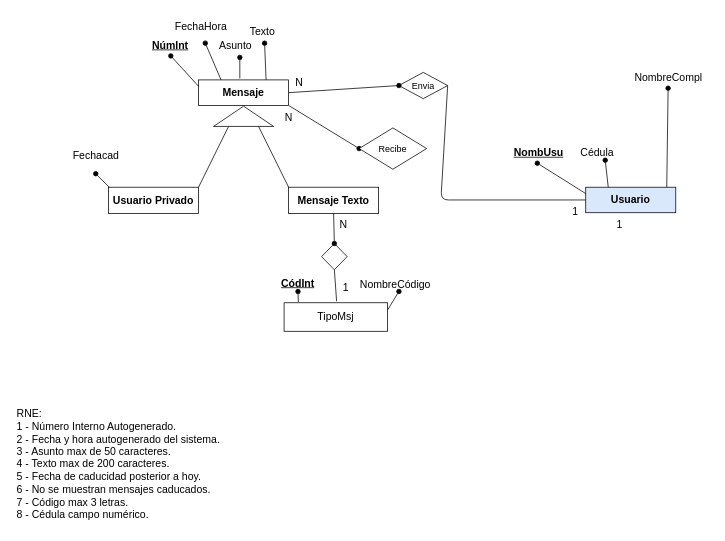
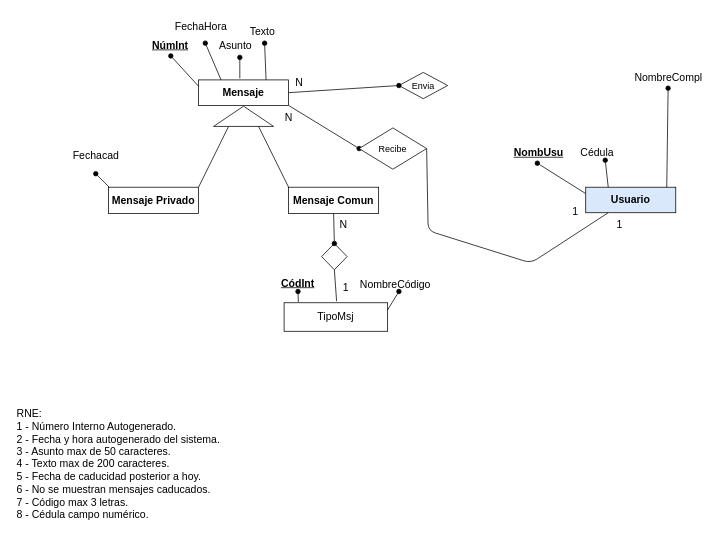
  <mxCell id="0" />
  <mxCell id="1" parent="0" />
  <mxCell id="2" value="TipoMsj" style="rounded=0;whiteSpace=wrap;html=1;fontSize=14;strokeColor=#000000;strokeWidth=1;" parent="1" vertex="1"><mxGeometry x="378" y="403" width="138" height="38" as="geometry" /></mxCell>
  <mxCell id="3" value="&lt;font style=&quot;font-size: 14px;&quot;&gt;&lt;b&gt;Mensaje&lt;/b&gt;&lt;/font&gt;" style="rounded=0;whiteSpace=wrap;html=1;" parent="1" vertex="1"><mxGeometry x="264" y="106" width="120" height="34" as="geometry" /></mxCell>
  <mxCell id="4" value="" style="triangle;whiteSpace=wrap;html=1;fontSize=14;rotation=-90;" parent="1" vertex="1"><mxGeometry x="310.5" y="114.5" width="27" height="80" as="geometry" /></mxCell>
- <mxCell id="5" value="&lt;font style=&quot;font-size: 14px;&quot;&gt;&lt;b&gt;Mensaje Texto&lt;/b&gt;&lt;/font&gt;" style="rounded=0;whiteSpace=wrap;html=1;" parent="1" vertex="1"><mxGeometry x="384" y="249" width="120" height="35" as="geometry" /></mxCell>
- <mxCell id="6" value="&lt;font style=&quot;font-size: 14px;&quot;&gt;&lt;b&gt;Usuario Privado&lt;/b&gt;&lt;/font&gt;" style="rounded=0;whiteSpace=wrap;html=1;" parent="1" vertex="1"><mxGeometry x="144" y="249" width="120" height="35" as="geometry" /></mxCell>
+ <mxCell id="5" value="&lt;font style=&quot;font-size: 14px;&quot;&gt;&lt;b&gt;Mensaje Comun&lt;/b&gt;&lt;/font&gt;" style="rounded=0;whiteSpace=wrap;html=1;" parent="1" vertex="1"><mxGeometry x="384" y="249" width="120" height="35" as="geometry" /></mxCell>
+ <mxCell id="6" value="&lt;font style=&quot;font-size: 14px;&quot;&gt;&lt;b&gt;Mensaje Privado&lt;/b&gt;&lt;/font&gt;" style="rounded=0;whiteSpace=wrap;html=1;" parent="1" vertex="1"><mxGeometry x="144" y="249" width="120" height="35" as="geometry" /></mxCell>
  <mxCell id="7" value="" style="endArrow=none;html=1;rounded=0;fontSize=14;entryX=0;entryY=0.75;entryDx=0;entryDy=0;" parent="1" target="4" edge="1"><mxGeometry width="50" height="50" relative="1" as="geometry"><mxPoint x="384" y="249" as="sourcePoint" /><mxPoint x="434" y="199" as="targetPoint" /></mxGeometry></mxCell>
  <mxCell id="8" value="" style="endArrow=none;html=1;rounded=0;fontSize=14;entryX=0;entryY=0.25;entryDx=0;entryDy=0;exitX=1;exitY=0;exitDx=0;exitDy=0;" parent="1" source="6" target="4" edge="1"><mxGeometry width="50" height="50" relative="1" as="geometry"><mxPoint x="225" y="249" as="sourcePoint" /><mxPoint x="275" y="199" as="targetPoint" /></mxGeometry></mxCell>
  <mxCell id="9" value="&lt;u&gt;&lt;b&gt;NúmInt&lt;/b&gt;&lt;/u&gt;" style="text;html=1;align=center;verticalAlign=middle;resizable=0;points=[];autosize=1;strokeColor=none;fillColor=none;fontSize=14;" parent="1" vertex="1"><mxGeometry x="193" y="45" width="66" height="29" as="geometry" /></mxCell>
  <mxCell id="10" value="FechaHora" style="text;html=1;align=center;verticalAlign=middle;resizable=0;points=[];autosize=1;strokeColor=none;fillColor=none;fontSize=14;" parent="1" vertex="1"><mxGeometry x="223.5" y="20" width="87" height="29" as="geometry" /></mxCell>
  <mxCell id="11" value="Asunto" style="text;html=1;align=center;verticalAlign=middle;resizable=0;points=[];autosize=1;strokeColor=none;fillColor=none;fontSize=14;" parent="1" vertex="1"><mxGeometry x="282" y="45" width="62" height="29" as="geometry" /></mxCell>
  <mxCell id="12" value="Texto" style="text;html=1;align=center;verticalAlign=middle;resizable=0;points=[];autosize=1;strokeColor=none;fillColor=none;fontSize=14;" parent="1" vertex="1"><mxGeometry x="323" y="26" width="51" height="29" as="geometry" /></mxCell>
  <mxCell id="13" value="RNE:&lt;br&gt;1 - Número Interno Autogenerado.&lt;br&gt;2 - Fecha y hora autogenerado del sistema.&lt;br&gt;3 - Asunto max de 50 caracteres.&lt;br&gt;4 - Texto max de 200 caracteres.&lt;br&gt;5 - Fecha de caducidad posterior a hoy.&lt;br&gt;6 - No se muestran mensajes caducados.&lt;br&gt;7 - Código max 3 letras.&lt;br&gt;8 - Cédula campo numérico." style="text;html=1;align=left;verticalAlign=middle;resizable=0;points=[];autosize=1;strokeColor=none;fillColor=none;fontSize=14;" parent="1" vertex="1"><mxGeometry x="20" y="536" width="289" height="163" as="geometry" /></mxCell>
  <mxCell id="14" value="Fechacad" style="text;html=1;align=center;verticalAlign=middle;resizable=0;points=[];autosize=1;strokeColor=none;fillColor=none;fontSize=14;" parent="1" vertex="1"><mxGeometry x="87" y="192" width="79" height="29" as="geometry" /></mxCell>
  <mxCell id="15" value="&lt;u&gt;&lt;b&gt;CódInt&lt;/b&gt;&lt;/u&gt;" style="text;html=1;align=center;verticalAlign=middle;resizable=0;points=[];autosize=1;strokeColor=none;fillColor=none;fontSize=14;" parent="1" vertex="1"><mxGeometry x="365" y="362" width="62" height="29" as="geometry" /></mxCell>
  <mxCell id="16" value="NombreCódigo" style="text;html=1;align=center;verticalAlign=middle;resizable=0;points=[];autosize=1;strokeColor=none;fillColor=none;fontSize=14;" parent="1" vertex="1"><mxGeometry x="470" y="364" width="112" height="29" as="geometry" /></mxCell>
  <mxCell id="17" value="&lt;b&gt;Usuario&lt;/b&gt;" style="whiteSpace=wrap;html=1;fontSize=14;fillColor=#dae8fc;" parent="1" vertex="1"><mxGeometry x="780" y="249" width="120" height="34" as="geometry" /></mxCell>
  <mxCell id="18" value="&lt;u&gt;&lt;b&gt;NombUsu&lt;/b&gt;&lt;/u&gt;" style="text;html=1;align=center;verticalAlign=middle;resizable=0;points=[];autosize=1;strokeColor=none;fillColor=none;fontSize=14;" parent="1" vertex="1"><mxGeometry x="675" y="188" width="84" height="29" as="geometry" /></mxCell>
  <mxCell id="19" value="NombreCompl" style="text;html=1;align=center;verticalAlign=middle;resizable=0;points=[];autosize=1;strokeColor=none;fillColor=none;fontSize=14;" parent="1" vertex="1"><mxGeometry x="836" y="88" width="108" height="29" as="geometry" /></mxCell>
  <mxCell id="20" value="Cédula" style="text;html=1;align=center;verticalAlign=middle;resizable=0;points=[];autosize=1;strokeColor=none;fillColor=none;fontSize=14;" parent="1" vertex="1"><mxGeometry x="764" y="188" width="62" height="29" as="geometry" /></mxCell>
  <mxCell id="21" value="&lt;font style=&quot;font-size: 12px;&quot;&gt;Envia&lt;/font&gt;" style="rhombus;whiteSpace=wrap;html=1;fontSize=14;strokeColor=#000000;strokeWidth=1;" parent="1" vertex="1"><mxGeometry x="531" y="96" width="65" height="35" as="geometry" /></mxCell>
  <mxCell id="22" value="" style="endArrow=oval;html=1;rounded=1;fontSize=14;exitX=1;exitY=0.5;exitDx=0;exitDy=0;entryX=0;entryY=0.5;entryDx=0;entryDy=0;endFill=1;" parent="1" source="3" target="21" edge="1"><mxGeometry width="50" height="50" relative="1" as="geometry"><mxPoint x="640" y="256" as="sourcePoint" /><mxPoint x="690" y="206" as="targetPoint" /></mxGeometry></mxCell>
- <mxCell id="23" value="" style="endArrow=none;html=1;rounded=1;fontSize=14;exitX=1;exitY=0.5;exitDx=0;exitDy=0;entryX=0;entryY=0.5;entryDx=0;entryDy=0;" parent="1" source="21" target="17" edge="1"><mxGeometry width="50" height="50" relative="1" as="geometry"><mxPoint x="640" y="256" as="sourcePoint" /><mxPoint x="722" y="266" as="targetPoint" /><Array as="points"><mxPoint x="587" y="266" /></Array></mxGeometry></mxCell>
  <mxCell id="24" value="" style="rhombus;whiteSpace=wrap;html=1;fontSize=14;strokeColor=#000000;strokeWidth=1;" parent="1" vertex="1"><mxGeometry x="428" y="324" width="34" height="35" as="geometry" /></mxCell>
  <mxCell id="25" value="" style="endArrow=none;html=1;rounded=1;fontSize=14;entryX=0.5;entryY=1;entryDx=0;entryDy=0;exitX=0.5;exitY=0;exitDx=0;exitDy=0;endFill=0;startArrow=oval;startFill=1;" parent="1" source="24" target="5" edge="1"><mxGeometry width="50" height="50" relative="1" as="geometry"><mxPoint x="360" y="359" as="sourcePoint" /><mxPoint x="410" y="309" as="targetPoint" /></mxGeometry></mxCell>
  <mxCell id="26" value="" style="endArrow=none;html=1;rounded=1;fontSize=14;entryX=0.5;entryY=1;entryDx=0;entryDy=0;exitX=0.038;exitY=1.138;exitDx=0;exitDy=0;exitPerimeter=0;endFill=0;" parent="1" source="28" target="24" edge="1"><mxGeometry width="50" height="50" relative="1" as="geometry"><mxPoint x="444" y="408" as="sourcePoint" /><mxPoint x="454" y="294" as="targetPoint" /></mxGeometry></mxCell>
  <mxCell id="27" value="N" style="text;html=1;align=center;verticalAlign=middle;resizable=0;points=[];autosize=1;strokeColor=none;fillColor=none;fontSize=14;" parent="1" vertex="1"><mxGeometry x="443" y="284" width="28" height="29" as="geometry" /></mxCell>
  <mxCell id="28" value="1" style="text;html=1;align=center;verticalAlign=middle;resizable=0;points=[];autosize=1;strokeColor=none;fillColor=none;fontSize=14;" parent="1" vertex="1"><mxGeometry x="447" y="368" width="26" height="29" as="geometry" /></mxCell>
  <mxCell id="29" value="N" style="text;html=1;align=center;verticalAlign=middle;resizable=0;points=[];autosize=1;strokeColor=none;fillColor=none;fontSize=14;" parent="1" vertex="1"><mxGeometry x="384" y="94" width="28" height="29" as="geometry" /></mxCell>
  <mxCell id="30" value="" style="endArrow=none;html=1;rounded=1;fontSize=14;startArrow=oval;startFill=1;" parent="1" edge="1"><mxGeometry width="50" height="50" relative="1" as="geometry"><mxPoint x="396.5" y="388" as="sourcePoint" /><mxPoint x="397" y="402" as="targetPoint" /></mxGeometry></mxCell>
  <mxCell id="31" value="" style="endArrow=none;html=1;rounded=1;fontSize=14;startArrow=oval;startFill=1;entryX=0;entryY=0.25;entryDx=0;entryDy=0;" parent="1" target="3" edge="1"><mxGeometry width="50" height="50" relative="1" as="geometry"><mxPoint x="227" y="74" as="sourcePoint" /><mxPoint x="230" y="134" as="targetPoint" /></mxGeometry></mxCell>
  <mxCell id="32" value="" style="endArrow=none;html=1;rounded=1;fontSize=14;startArrow=oval;startFill=1;entryX=1;entryY=0.25;entryDx=0;entryDy=0;" parent="1" target="2" edge="1"><mxGeometry width="50" height="50" relative="1" as="geometry"><mxPoint x="531" y="388" as="sourcePoint" /><mxPoint x="534" y="448" as="targetPoint" /></mxGeometry></mxCell>
  <mxCell id="33" value="" style="endArrow=none;html=1;rounded=1;fontSize=14;startArrow=oval;startFill=1;entryX=0.25;entryY=0;entryDx=0;entryDy=0;" parent="1" target="17" edge="1"><mxGeometry width="50" height="50" relative="1" as="geometry"><mxPoint x="806" y="213" as="sourcePoint" /><mxPoint x="809" y="247" as="targetPoint" /></mxGeometry></mxCell>
  <mxCell id="34" value="" style="endArrow=none;html=1;rounded=1;fontSize=14;startArrow=oval;startFill=1;entryX=0;entryY=0.25;entryDx=0;entryDy=0;" parent="1" target="17" edge="1"><mxGeometry width="50" height="50" relative="1" as="geometry"><mxPoint x="715.5" y="217" as="sourcePoint" /><mxPoint x="718.5" y="277" as="targetPoint" /></mxGeometry></mxCell>
  <mxCell id="35" value="" style="endArrow=none;html=1;rounded=1;fontSize=14;startArrow=oval;startFill=1;entryX=0.25;entryY=0;entryDx=0;entryDy=0;" parent="1" source="19" edge="1"><mxGeometry width="50" height="50" relative="1" as="geometry"><mxPoint x="884" y="213" as="sourcePoint" /><mxPoint x="888" y="249" as="targetPoint" /></mxGeometry></mxCell>
  <mxCell id="36" value="" style="endArrow=none;html=1;rounded=1;fontSize=14;startArrow=oval;startFill=1;entryX=0.25;entryY=0;entryDx=0;entryDy=0;exitX=0.425;exitY=1.103;exitDx=0;exitDy=0;exitPerimeter=0;" parent="1" target="3" edge="1"><mxGeometry width="50" height="50" relative="1" as="geometry"><mxPoint x="272.975" y="56.987" as="sourcePoint" /><mxPoint x="340" y="114.5" as="targetPoint" /></mxGeometry></mxCell>
  <mxCell id="37" value="" style="endArrow=none;html=1;rounded=1;fontSize=14;startArrow=oval;startFill=1;exitX=0.597;exitY=1.069;exitDx=0;exitDy=0;exitPerimeter=0;" parent="1" source="11" edge="1"><mxGeometry width="50" height="50" relative="1" as="geometry"><mxPoint x="372" y="74" as="sourcePoint" /><mxPoint x="319" y="104" as="targetPoint" /></mxGeometry></mxCell>
  <mxCell id="38" value="" style="endArrow=none;html=1;rounded=1;fontSize=14;startArrow=oval;startFill=1;exitX=0.569;exitY=1.069;exitDx=0;exitDy=0;exitPerimeter=0;entryX=0.75;entryY=0;entryDx=0;entryDy=0;" parent="1" source="12" target="3" edge="1"><mxGeometry width="50" height="50" relative="1" as="geometry"><mxPoint x="438.5" y="74" as="sourcePoint" /><mxPoint x="475.5" y="114.5" as="targetPoint" /></mxGeometry></mxCell>
  <mxCell id="39" value="" style="endArrow=none;html=1;rounded=1;fontSize=14;startArrow=oval;startFill=1;" parent="1" edge="1"><mxGeometry width="50" height="50" relative="1" as="geometry"><mxPoint x="127" y="231" as="sourcePoint" /><mxPoint x="145" y="249" as="targetPoint" /></mxGeometry></mxCell>
  <mxCell id="40" value="1" style="text;html=1;align=center;verticalAlign=middle;resizable=0;points=[];autosize=1;strokeColor=none;fillColor=none;fontSize=14;" parent="1" vertex="1"><mxGeometry x="753" y="266" width="26" height="29" as="geometry" /></mxCell>
  <mxCell id="41" value="" style="endArrow=oval;html=1;rounded=1;fontSize=14;exitX=1;exitY=1;exitDx=0;exitDy=0;entryX=0;entryY=0.5;entryDx=0;entryDy=0;endFill=1;" parent="1" source="3" target="42" edge="1"><mxGeometry width="50" height="50" relative="1" as="geometry"><mxPoint x="331" y="197" as="sourcePoint" /><mxPoint x="637" y="280" as="targetPoint" /></mxGeometry></mxCell>
  <mxCell id="42" value="&lt;font style=&quot;font-size: 12px;&quot;&gt;Recibe&lt;/font&gt;" style="rhombus;whiteSpace=wrap;html=1;fontSize=14;strokeColor=#000000;strokeWidth=1;" parent="1" vertex="1"><mxGeometry x="478" y="170" width="90" height="55" as="geometry" /></mxCell>
+ <mxCell id="43" value="" style="endArrow=none;html=1;rounded=1;fontSize=14;exitX=1;exitY=0.5;exitDx=0;exitDy=0;entryX=0.25;entryY=1;entryDx=0;entryDy=0;" parent="1" source="42" target="17" edge="1"><mxGeometry width="50" height="50" relative="1" as="geometry"><mxPoint x="587" y="330" as="sourcePoint" /><mxPoint x="727" y="340" as="targetPoint" /><Array as="points"><mxPoint x="570" y="307" /><mxPoint x="707" y="350" /></Array></mxGeometry></mxCell>
  <mxCell id="44" value="1" style="text;html=1;align=center;verticalAlign=middle;resizable=0;points=[];autosize=1;strokeColor=none;fillColor=none;fontSize=14;" parent="1" vertex="1"><mxGeometry x="812" y="284" width="26" height="29" as="geometry" /></mxCell>
  <mxCell id="45" value="N" style="text;html=1;align=center;verticalAlign=middle;resizable=0;points=[];autosize=1;strokeColor=none;fillColor=none;fontSize=14;" parent="1" vertex="1"><mxGeometry x="370" y="141" width="28" height="29" as="geometry" /></mxCell>
